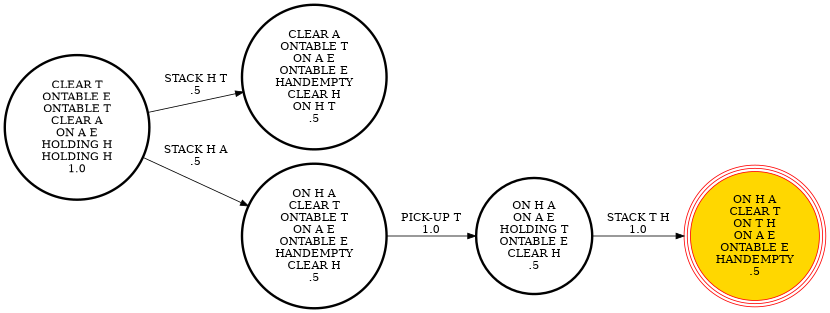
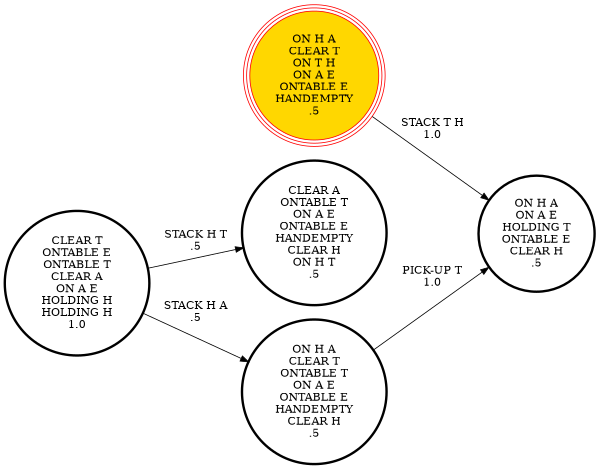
  digraph {
    rankdir=LR
    node [penwidth=3 shape=circle]
    "ON H A\nON A E\nHOLDING T\nONTABLE E\nCLEAR H\n.5\n"
    "ON H A\nCLEAR T\nON T H\nON A E\nONTABLE E\nHANDEMPTY\n.5\n" [color=red fillcolor=gold peripheries=3 style=filled penwidth=""]
    "CLEAR T\nONTABLE E\nONTABLE T\nCLEAR A\nON A E\nHOLDING H\nHOLDING H\n1.0\n"
    "CLEAR A\nONTABLE T\nON A E\nONTABLE E\nHANDEMPTY\nCLEAR H\nON H T\n.5\n"
    "ON H A\nCLEAR T\nONTABLE T\nON A E\nONTABLE E\nHANDEMPTY\nCLEAR H\n.5\n"
-   "ON H A\nON A E\nHOLDING T\nONTABLE E\nCLEAR H\n.5\n" -> "ON H A\nCLEAR T\nON T H\nON A E\nONTABLE E\nHANDEMPTY\n.5\n" [label="STACK T H\n1.0\n"]
+   "ON H A\nCLEAR T\nON T H\nON A E\nONTABLE E\nHANDEMPTY\n.5\n" -> "ON H A\nON A E\nHOLDING T\nONTABLE E\nCLEAR H\n.5\n" [label="STACK T H\n1.0\n"]
    "CLEAR T\nONTABLE E\nONTABLE T\nCLEAR A\nON A E\nHOLDING H\nHOLDING H\n1.0\n" -> "CLEAR A\nONTABLE T\nON A E\nONTABLE E\nHANDEMPTY\nCLEAR H\nON H T\n.5\n" [label="STACK H T\n.5\n"]
    "CLEAR T\nONTABLE E\nONTABLE T\nCLEAR A\nON A E\nHOLDING H\nHOLDING H\n1.0\n" -> "ON H A\nCLEAR T\nONTABLE T\nON A E\nONTABLE E\nHANDEMPTY\nCLEAR H\n.5\n" [label="STACK H A\n.5\n"]
    "ON H A\nCLEAR T\nONTABLE T\nON A E\nONTABLE E\nHANDEMPTY\nCLEAR H\n.5\n" -> "ON H A\nON A E\nHOLDING T\nONTABLE E\nCLEAR H\n.5\n" [label="PICK-UP T\n1.0\n"]
  }
